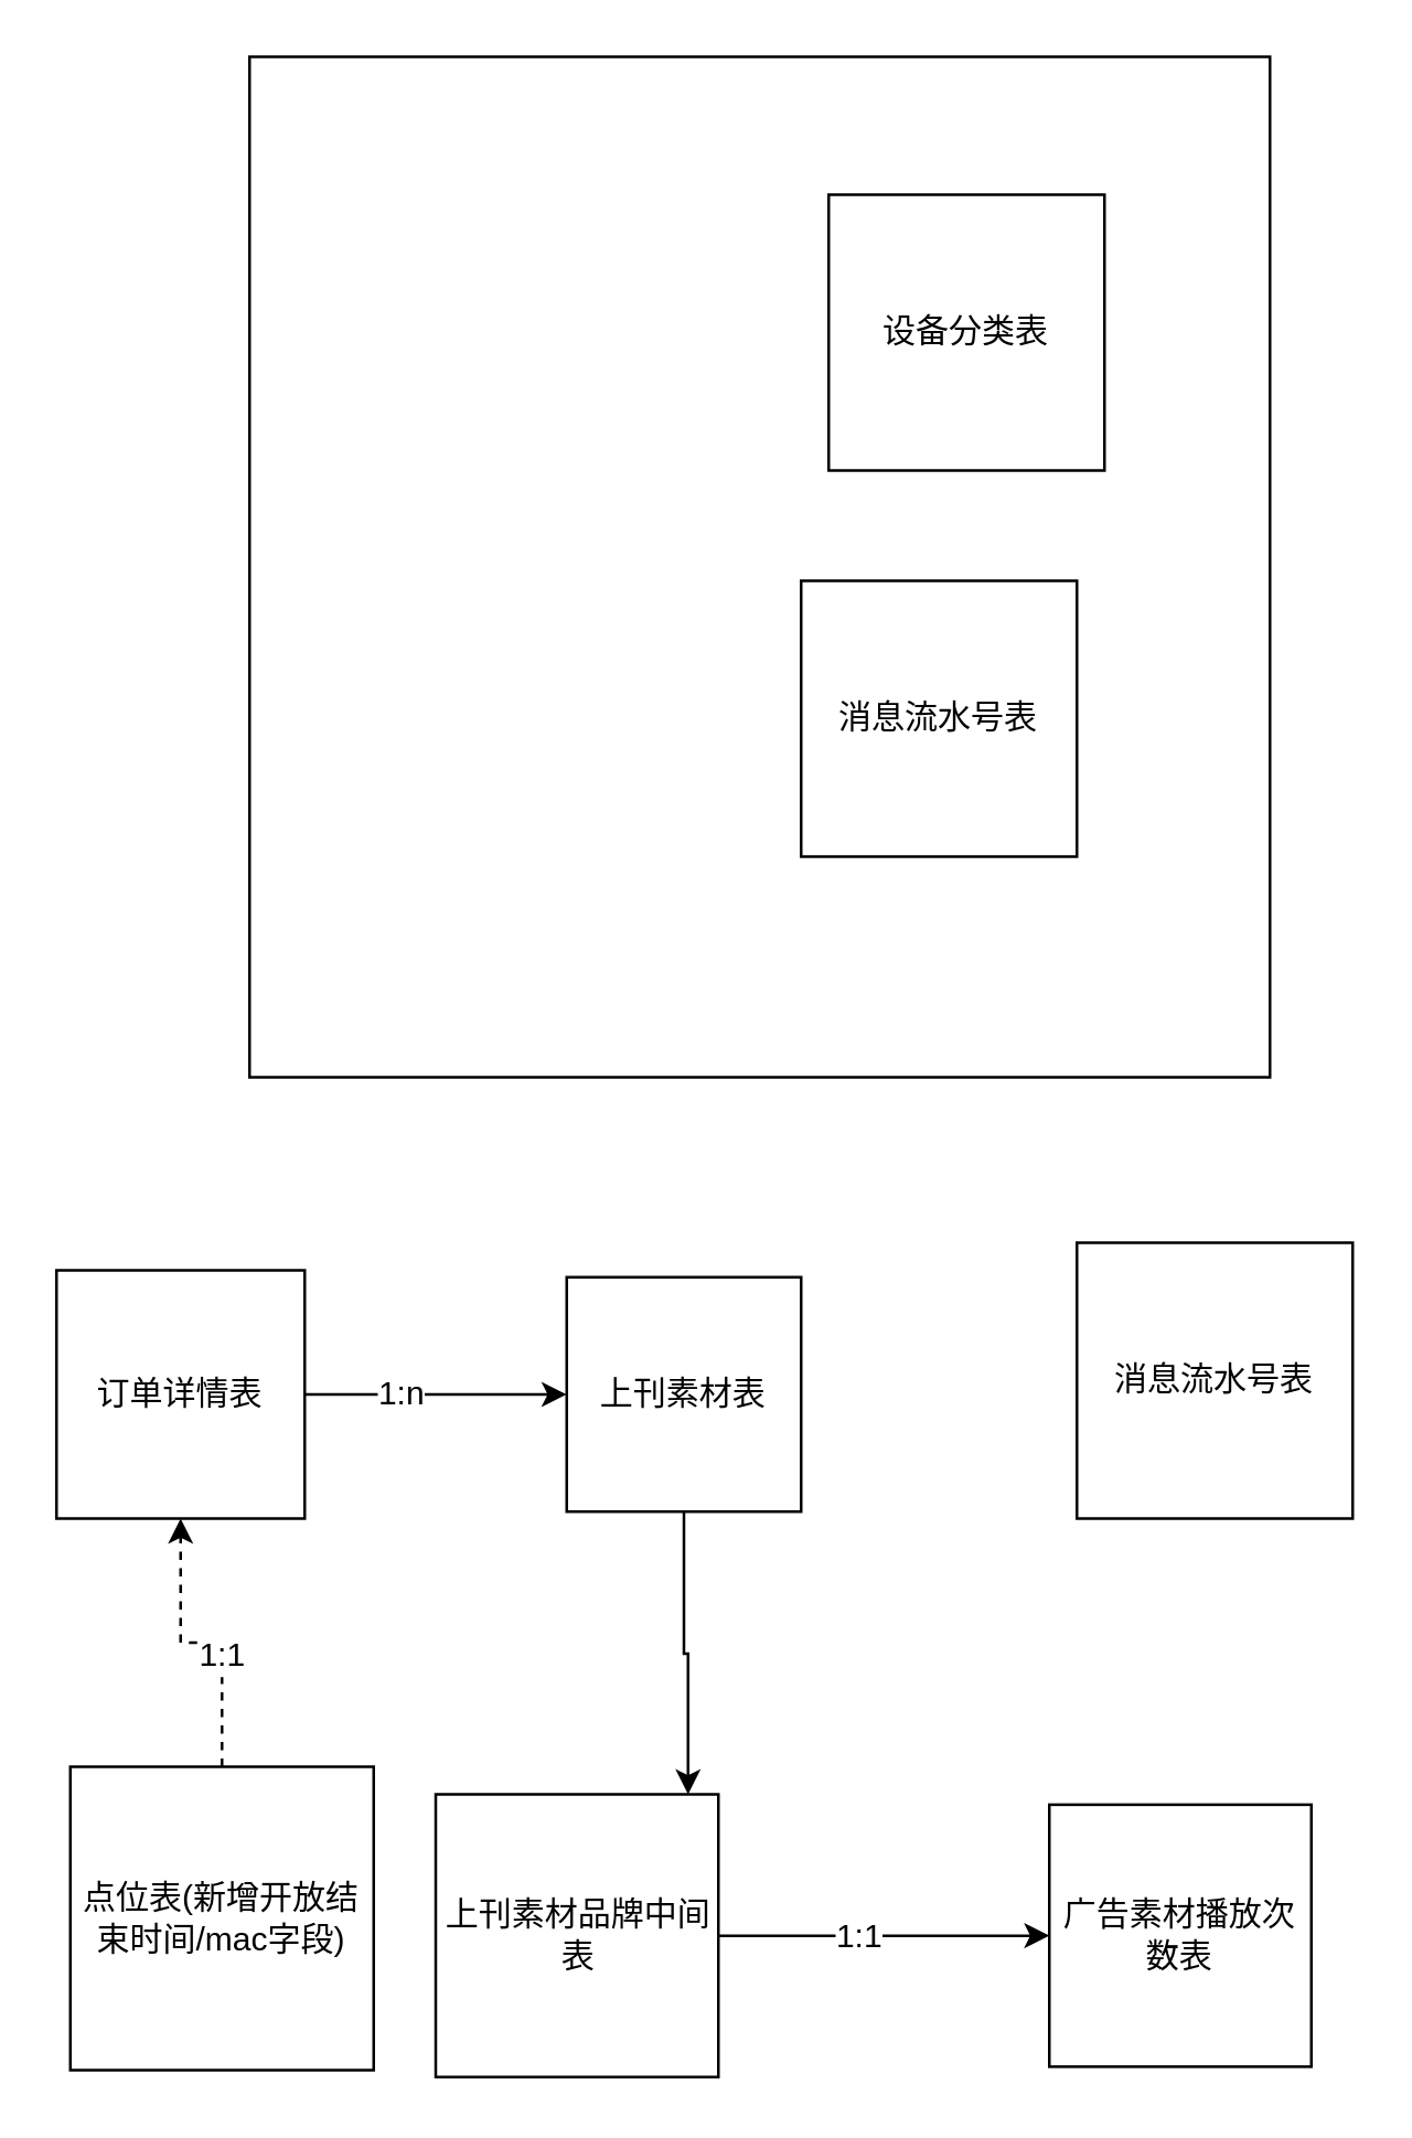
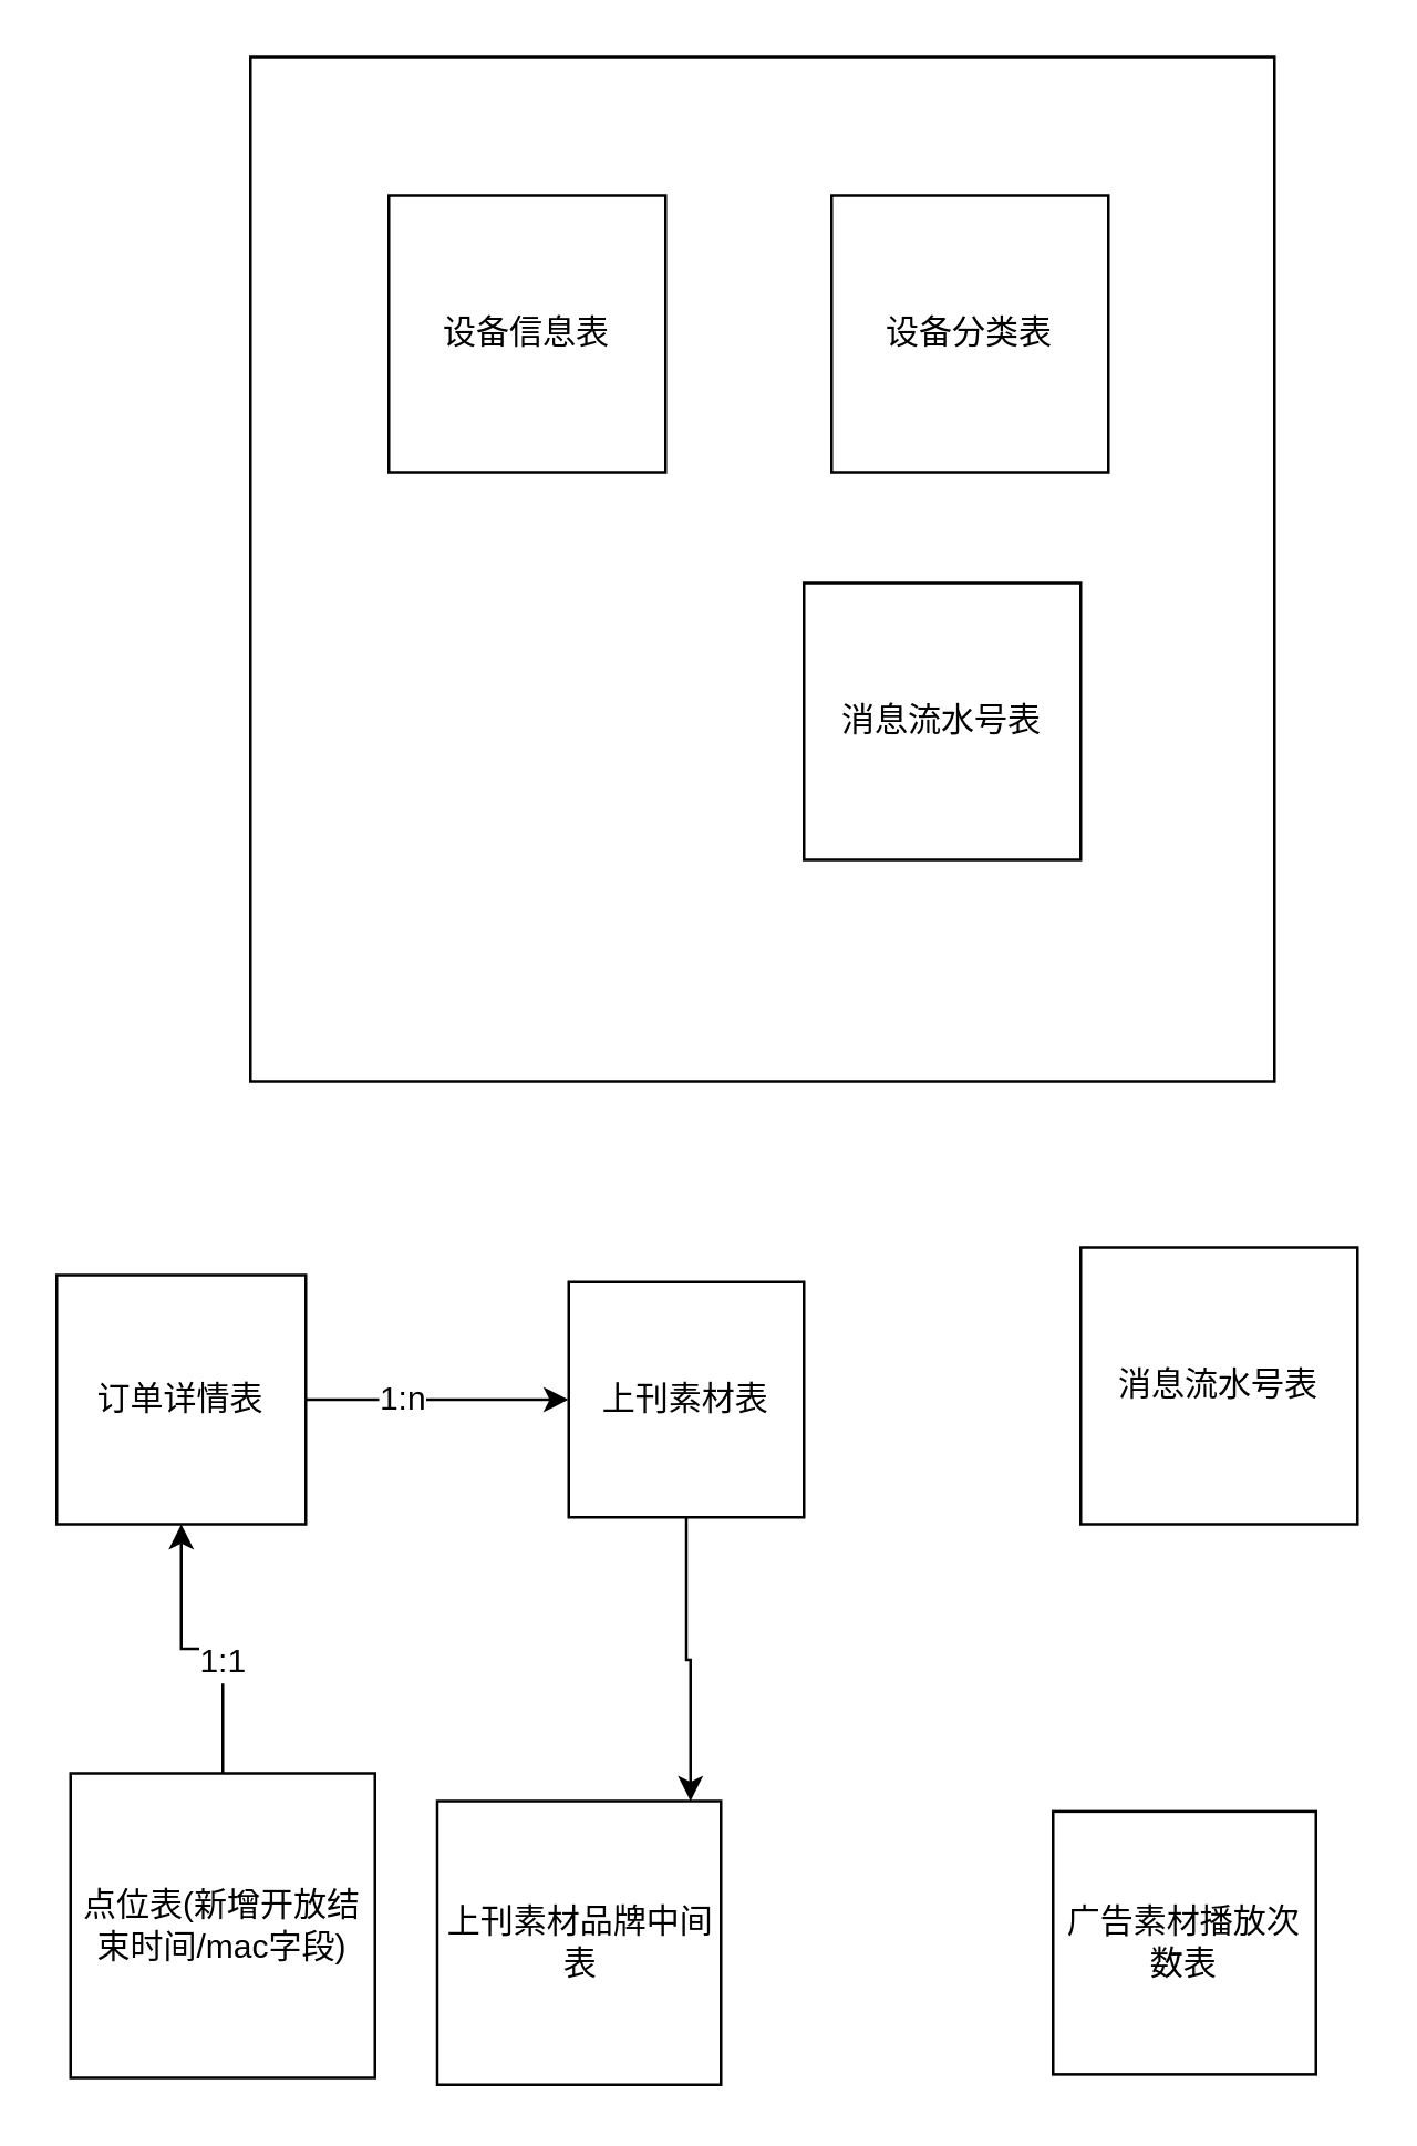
  <mxCell id="0" />
  <mxCell id="1" parent="0" />
+ <mxCell id="2" value="设备信息表" style="whiteSpace=wrap;html=1;aspect=fixed;" vertex="1" parent="1"><mxGeometry x="140" y="70" width="100" height="100" as="geometry" /></mxCell>
  <mxCell id="3" value="设备分类表" style="whiteSpace=wrap;html=1;aspect=fixed;" vertex="1" parent="1"><mxGeometry x="300" y="70" width="100" height="100" as="geometry" /></mxCell>
  <mxCell id="4" style="edgeStyle=orthogonalEdgeStyle;rounded=0;orthogonalLoop=1;jettySize=auto;html=1;" edge="1" parent="1" source="5" target="16"><mxGeometry relative="1" as="geometry"><Array as="points"><mxPoint x="248" y="599" /><mxPoint x="249" y="599" /></Array></mxGeometry></mxCell>
  <mxCell id="5" value="上刊素材表" style="whiteSpace=wrap;html=1;aspect=fixed;" vertex="1" parent="1"><mxGeometry x="205" y="462.5" width="85" height="85" as="geometry" /></mxCell>
  <mxCell id="6" value="广告素材播放次数表" style="whiteSpace=wrap;html=1;aspect=fixed;" vertex="1" parent="1"><mxGeometry x="380" y="653.75" width="95" height="95" as="geometry" /></mxCell>
  <mxCell id="7" style="edgeStyle=orthogonalEdgeStyle;rounded=0;orthogonalLoop=1;jettySize=auto;html=1;exitX=1;exitY=0.5;exitDx=0;exitDy=0;" edge="1" parent="1" source="9" target="5"><mxGeometry relative="1" as="geometry" /></mxCell>
  <mxCell id="8" value="1:n" style="text;html=1;align=center;verticalAlign=middle;resizable=0;points=[];;labelBackgroundColor=#ffffff;" vertex="1" connectable="0" parent="7"><mxGeometry x="-0.284" y="1" relative="1" as="geometry"><mxPoint as="offset" /></mxGeometry></mxCell>
  <mxCell id="9" value="订单详情表" style="whiteSpace=wrap;html=1;aspect=fixed;" vertex="1" parent="1"><mxGeometry x="20" y="460" width="90" height="90" as="geometry" /></mxCell>
  <mxCell id="10" value="消息流水号表" style="whiteSpace=wrap;html=1;aspect=fixed;" vertex="1" parent="1"><mxGeometry x="390" y="450" width="100" height="100" as="geometry" /></mxCell>
- <mxCell id="11" style="edgeStyle=orthogonalEdgeStyle;rounded=0;orthogonalLoop=1;jettySize=auto;html=1;entryX=0.5;entryY=1;entryDx=0;entryDy=0;dashed=1;" edge="1" parent="1" source="13" target="9"><mxGeometry relative="1" as="geometry" /></mxCell>
+ <mxCell id="11" style="edgeStyle=orthogonalEdgeStyle;rounded=0;orthogonalLoop=1;jettySize=auto;html=1;entryX=0.5;entryY=1;entryDx=0;entryDy=0;" edge="1" parent="1" source="13" target="9"><mxGeometry relative="1" as="geometry" /></mxCell>
  <mxCell id="12" value="1:1" style="text;html=1;align=center;verticalAlign=middle;resizable=0;points=[];;labelBackgroundColor=#ffffff;" vertex="1" connectable="0" parent="11"><mxGeometry x="-0.222" y="1" relative="1" as="geometry"><mxPoint as="offset" /></mxGeometry></mxCell>
  <mxCell id="13" value="点位表(新增开放结束时间/mac字段)" style="whiteSpace=wrap;html=1;aspect=fixed;" vertex="1" parent="1"><mxGeometry x="25" y="640" width="110" height="110" as="geometry" /></mxCell>
- <mxCell id="14" style="edgeStyle=orthogonalEdgeStyle;rounded=0;orthogonalLoop=1;jettySize=auto;html=1;entryX=0;entryY=0.5;entryDx=0;entryDy=0;" edge="1" parent="1" source="16" target="6"><mxGeometry relative="1" as="geometry" /></mxCell>
- <mxCell id="15" value="1:1" style="text;html=1;align=center;verticalAlign=middle;resizable=0;points=[];;labelBackgroundColor=#ffffff;" vertex="1" connectable="0" parent="14"><mxGeometry y="-10" relative="1" as="geometry"><mxPoint x="-10" y="-10" as="offset" /></mxGeometry></mxCell>
  <mxCell id="16" value="上刊素材品牌中间表" style="whiteSpace=wrap;html=1;aspect=fixed;" vertex="1" parent="1"><mxGeometry x="157.5" y="650" width="102.5" height="102.5" as="geometry" /></mxCell>
  <mxCell id="17" value="消息流水号表" style="whiteSpace=wrap;html=1;aspect=fixed;" vertex="1" parent="1"><mxGeometry x="290" y="210" width="100" height="100" as="geometry" /></mxCell>
  <mxCell id="18" value="" style="whiteSpace=wrap;html=1;aspect=fixed;fillColor=none;" vertex="1" parent="1"><mxGeometry x="90" y="20" width="370" height="370" as="geometry" /></mxCell>
